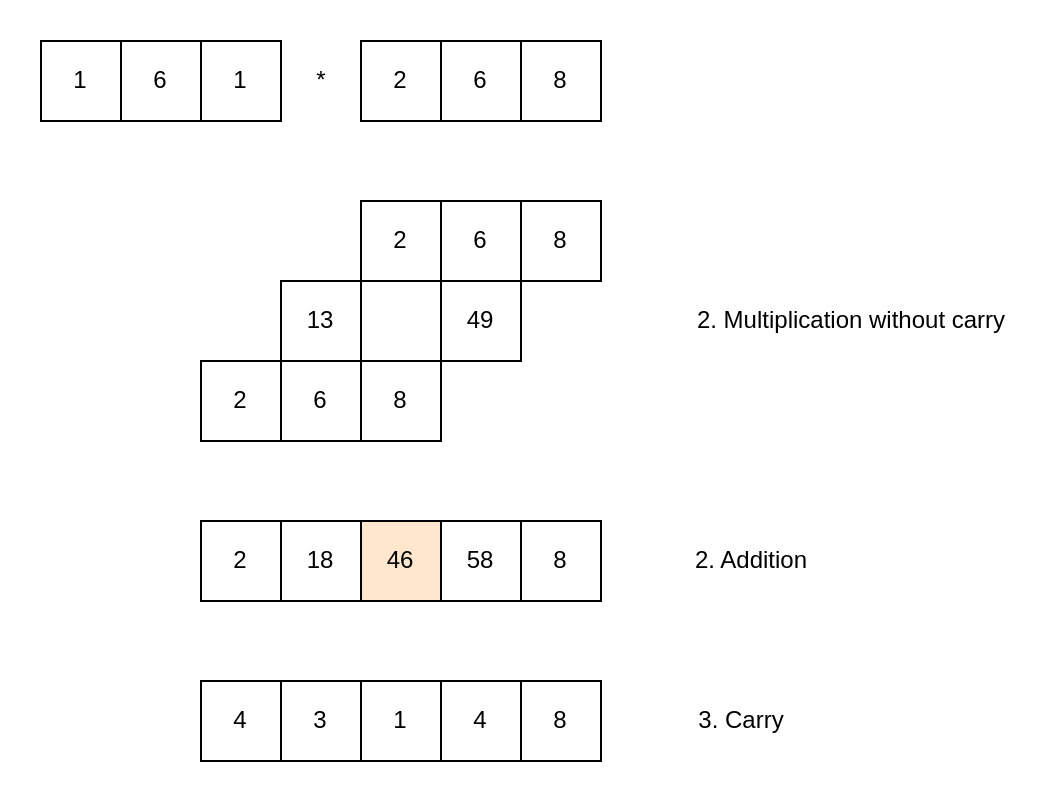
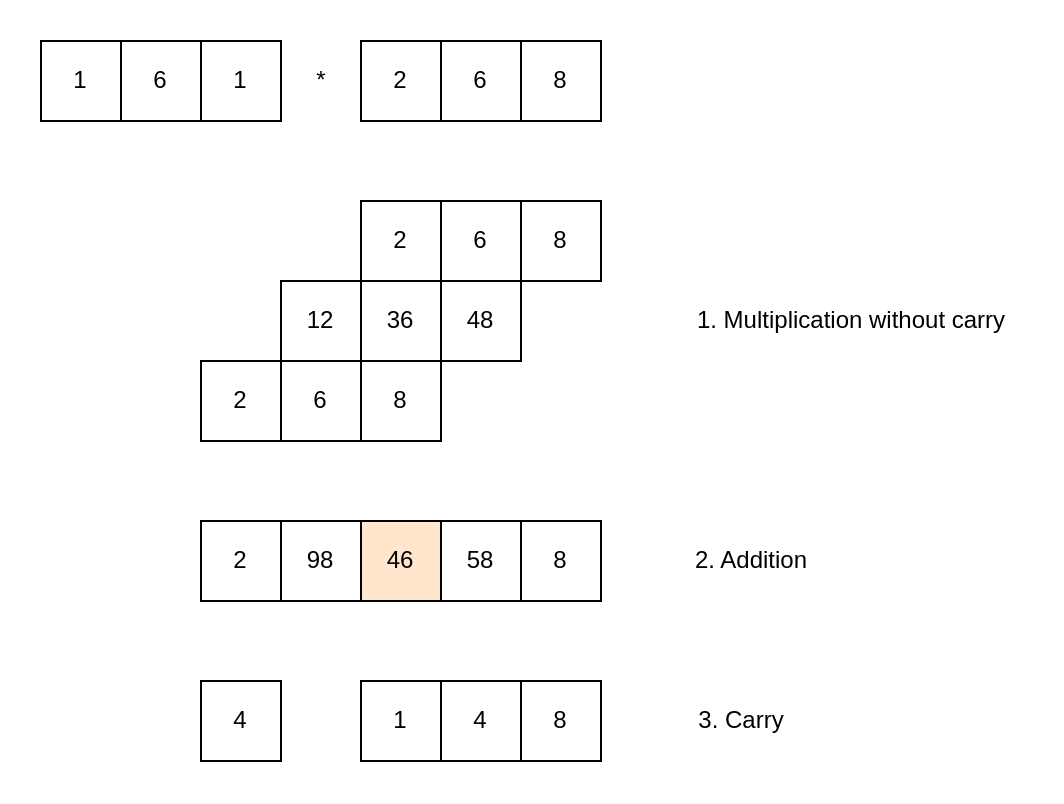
  <mxCell id="0" />
  <mxCell id="1" parent="0" />
  <mxCell id="2" value="1" style="rounded=0;whiteSpace=wrap;html=1;" parent="1" vertex="1"><mxGeometry x="20" y="20" width="40" height="40" as="geometry" /></mxCell>
  <mxCell id="3" value="6" style="rounded=0;whiteSpace=wrap;html=1;" parent="1" vertex="1"><mxGeometry x="60" y="20" width="40" height="40" as="geometry" /></mxCell>
  <mxCell id="4" value="1" style="rounded=0;whiteSpace=wrap;html=1;" parent="1" vertex="1"><mxGeometry x="100" y="20" width="40" height="40" as="geometry" /></mxCell>
  <mxCell id="5" value="2" style="rounded=0;whiteSpace=wrap;html=1;" parent="1" vertex="1"><mxGeometry x="180" y="20" width="40" height="40" as="geometry" /></mxCell>
  <mxCell id="6" value="6" style="rounded=0;whiteSpace=wrap;html=1;" parent="1" vertex="1"><mxGeometry x="220" y="20" width="40" height="40" as="geometry" /></mxCell>
  <mxCell id="7" value="8" style="rounded=0;whiteSpace=wrap;html=1;" parent="1" vertex="1"><mxGeometry x="260" y="20" width="40" height="40" as="geometry" /></mxCell>
  <mxCell id="8" value="*" style="text;html=1;align=center;verticalAlign=middle;resizable=0;points=[];autosize=1;strokeColor=none;fillColor=none;" parent="1" vertex="1"><mxGeometry x="150" y="30" width="20" height="20" as="geometry" /></mxCell>
  <mxCell id="9" value="8" style="rounded=0;whiteSpace=wrap;html=1;" parent="1" vertex="1"><mxGeometry x="260" y="100" width="40" height="40" as="geometry" /></mxCell>
  <mxCell id="10" value="6" style="rounded=0;whiteSpace=wrap;html=1;" parent="1" vertex="1"><mxGeometry x="220" y="100" width="40" height="40" as="geometry" /></mxCell>
  <mxCell id="11" value="2" style="rounded=0;whiteSpace=wrap;html=1;" parent="1" vertex="1"><mxGeometry x="180" y="100" width="40" height="40" as="geometry" /></mxCell>
- <mxCell id="12" value="49" style="rounded=0;whiteSpace=wrap;html=1;" parent="1" vertex="1"><mxGeometry x="220" y="140" width="40" height="40" as="geometry" /></mxCell>
- <mxCell id="14" value="13" style="rounded=0;whiteSpace=wrap;html=1;" parent="1" vertex="1"><mxGeometry x="140" y="140" width="40" height="40" as="geometry" /></mxCell>
+ <mxCell id="12" value="48" style="rounded=0;whiteSpace=wrap;html=1;" parent="1" vertex="1"><mxGeometry x="220" y="140" width="40" height="40" as="geometry" /></mxCell>
+ <mxCell id="13" value="36" style="rounded=0;whiteSpace=wrap;html=1;" parent="1" vertex="1"><mxGeometry x="180" y="140" width="40" height="40" as="geometry" /></mxCell>
+ <mxCell id="14" value="12" style="rounded=0;whiteSpace=wrap;html=1;" parent="1" vertex="1"><mxGeometry x="140" y="140" width="40" height="40" as="geometry" /></mxCell>
  <mxCell id="15" value="8" style="rounded=0;whiteSpace=wrap;html=1;" parent="1" vertex="1"><mxGeometry x="180" y="180" width="40" height="40" as="geometry" /></mxCell>
  <mxCell id="16" value="6" style="rounded=0;whiteSpace=wrap;html=1;" parent="1" vertex="1"><mxGeometry x="140" y="180" width="40" height="40" as="geometry" /></mxCell>
  <mxCell id="17" value="2" style="rounded=0;whiteSpace=wrap;html=1;" parent="1" vertex="1"><mxGeometry x="100" y="180" width="40" height="40" as="geometry" /></mxCell>
  <mxCell id="18" value="8" style="rounded=0;whiteSpace=wrap;html=1;" parent="1" vertex="1"><mxGeometry x="260" y="260" width="40" height="40" as="geometry" /></mxCell>
  <mxCell id="19" value="58" style="rounded=0;whiteSpace=wrap;html=1;" parent="1" vertex="1"><mxGeometry x="220" y="260" width="40" height="40" as="geometry" /></mxCell>
  <mxCell id="20" value="46" style="rounded=0;whiteSpace=wrap;html=1;fillColor=#ffe6cc;" parent="1" vertex="1"><mxGeometry x="180" y="260" width="40" height="40" as="geometry" /></mxCell>
- <mxCell id="21" value="18" style="rounded=0;whiteSpace=wrap;html=1;" parent="1" vertex="1"><mxGeometry x="140" y="260" width="40" height="40" as="geometry" /></mxCell>
+ <mxCell id="21" value="98" style="rounded=0;whiteSpace=wrap;html=1;" parent="1" vertex="1"><mxGeometry x="140" y="260" width="40" height="40" as="geometry" /></mxCell>
  <mxCell id="22" value="2" style="rounded=0;whiteSpace=wrap;html=1;" parent="1" vertex="1"><mxGeometry x="100" y="260" width="40" height="40" as="geometry" /></mxCell>
  <mxCell id="23" value="8" style="rounded=0;whiteSpace=wrap;html=1;" parent="1" vertex="1"><mxGeometry x="260" y="340" width="40" height="40" as="geometry" /></mxCell>
  <mxCell id="24" value="4" style="rounded=0;whiteSpace=wrap;html=1;" parent="1" vertex="1"><mxGeometry x="220" y="340" width="40" height="40" as="geometry" /></mxCell>
  <mxCell id="25" value="1" style="rounded=0;whiteSpace=wrap;html=1;" parent="1" vertex="1"><mxGeometry x="180" y="340" width="40" height="40" as="geometry" /></mxCell>
- <mxCell id="26" value="3" style="rounded=0;whiteSpace=wrap;html=1;" parent="1" vertex="1"><mxGeometry x="140" y="340" width="40" height="40" as="geometry" /></mxCell>
  <mxCell id="27" value="4" style="rounded=0;whiteSpace=wrap;html=1;" parent="1" vertex="1"><mxGeometry x="100" y="340" width="40" height="40" as="geometry" /></mxCell>
- <mxCell id="28" value="2. Multiplication without carry" style="text;html=1;align=center;verticalAlign=middle;resizable=0;points=[];autosize=1;strokeColor=none;fillColor=none;" parent="1" vertex="1"><mxGeometry x="340" y="150" width="170" height="20" as="geometry" /></mxCell>
+ <mxCell id="28" value="1. Multiplication without carry" style="text;html=1;align=center;verticalAlign=middle;resizable=0;points=[];autosize=1;strokeColor=none;fillColor=none;" parent="1" vertex="1"><mxGeometry x="340" y="150" width="170" height="20" as="geometry" /></mxCell>
  <mxCell id="29" value="2. Addition" style="text;html=1;align=center;verticalAlign=middle;resizable=0;points=[];autosize=1;strokeColor=none;fillColor=none;" parent="1" vertex="1"><mxGeometry x="340" y="270" width="70" height="20" as="geometry" /></mxCell>
  <mxCell id="30" value="3. Carry" style="text;html=1;align=center;verticalAlign=middle;resizable=0;points=[];autosize=1;strokeColor=none;fillColor=none;" parent="1" vertex="1"><mxGeometry x="340" y="350" width="60" height="20" as="geometry" /></mxCell>
